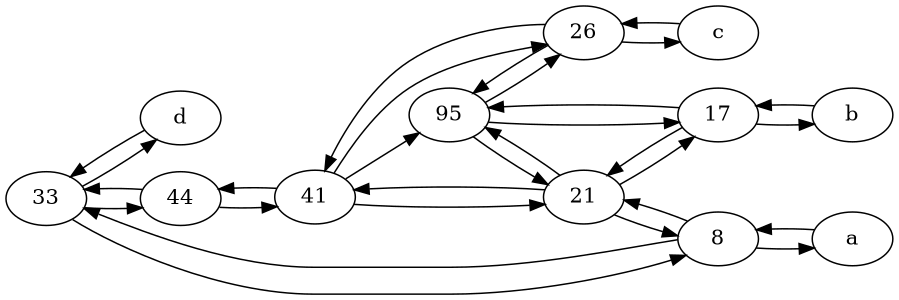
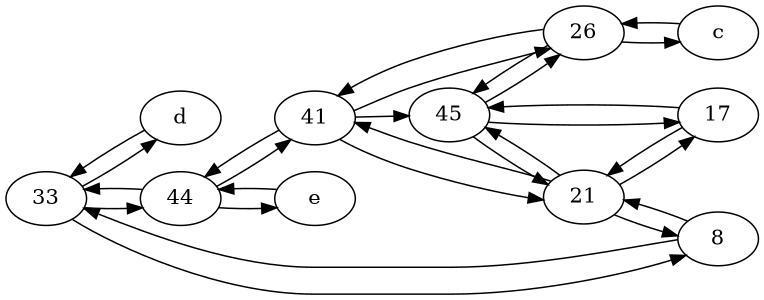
  digraph {
    rankdir=LR
    n1 [label=33]
    d
    44
    8
+   e
    41
    26
    n8 [label=21]
-   45 [label=95]
+   45
    c
    17
-   a
-   b
    n1 -> d
    n1 -> 44
    n1 -> 8
    d -> n1
    44 -> n1
+   44 -> e
    44 -> 41
    8 -> n1
    8 -> n8
-   8 -> a
+   e -> 44
    41 -> 44
    41 -> 26
    41 -> n8
    41 -> 45
    26 -> 41
    26 -> 45
    26 -> c
    n8 -> 8
    n8 -> 41
    n8 -> 45
    n8 -> 17
    45 -> 26
    45 -> n8
    45 -> 17
    c -> 26
    17 -> n8
    17 -> 45
-   17 -> b
-   a -> 8
-   b -> 17
  }
